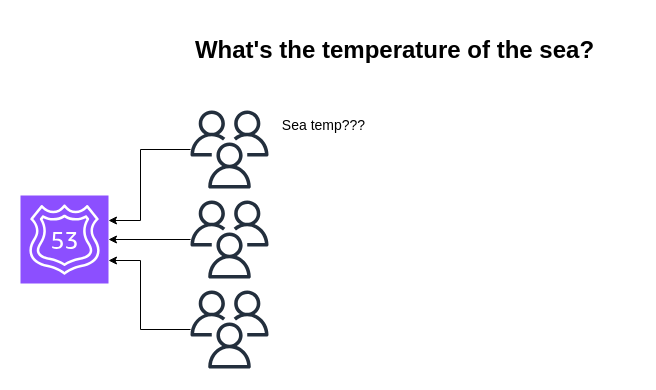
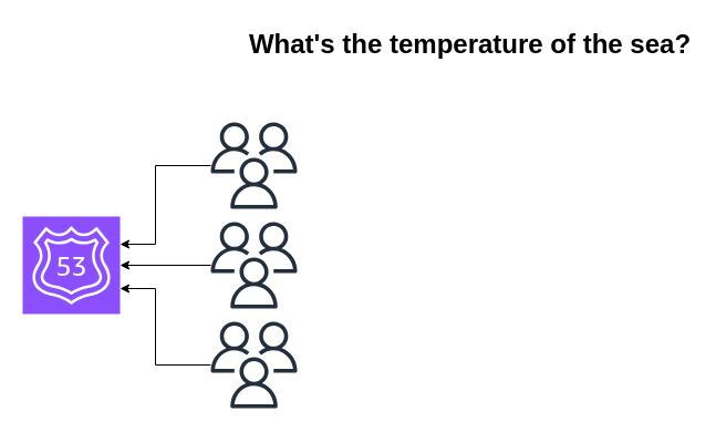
  <mxCell id="0" />
  <mxCell id="1" parent="0" />
  <mxCell id="2" style="edgeStyle=orthogonalEdgeStyle;rounded=0;orthogonalLoop=1;jettySize=auto;html=1;" edge="1" parent="1" source="3" target="10"><mxGeometry relative="1" as="geometry"><mxPoint x="130" y="210" as="targetPoint" /><Array as="points"><mxPoint x="140" y="149" /><mxPoint x="140" y="220" /></Array></mxGeometry></mxCell>
  <mxCell id="3" value="" style="sketch=0;outlineConnect=0;fontColor=#232F3E;gradientColor=none;fillColor=#232F3D;strokeColor=none;dashed=0;verticalLabelPosition=bottom;verticalAlign=top;align=center;html=1;fontSize=12;fontStyle=0;aspect=fixed;pointerEvents=1;shape=mxgraph.aws4.users;" vertex="1" parent="1"><mxGeometry x="190" y="110" width="78" height="78" as="geometry" /></mxCell>
  <mxCell id="4" style="edgeStyle=orthogonalEdgeStyle;rounded=0;orthogonalLoop=1;jettySize=auto;html=1;" edge="1" parent="1" source="5" target="10"><mxGeometry relative="1" as="geometry"><mxPoint x="110" y="239" as="targetPoint" /></mxGeometry></mxCell>
  <mxCell id="5" value="" style="sketch=0;outlineConnect=0;fontColor=#232F3E;gradientColor=none;fillColor=#232F3D;strokeColor=none;dashed=0;verticalLabelPosition=bottom;verticalAlign=top;align=center;html=1;fontSize=12;fontStyle=0;aspect=fixed;pointerEvents=1;shape=mxgraph.aws4.users;" vertex="1" parent="1"><mxGeometry x="190" y="200" width="78" height="78" as="geometry" /></mxCell>
  <mxCell id="6" style="edgeStyle=orthogonalEdgeStyle;rounded=0;orthogonalLoop=1;jettySize=auto;html=1;" edge="1" parent="1" source="7" target="10"><mxGeometry relative="1" as="geometry"><mxPoint x="100" y="290" as="targetPoint" /><Array as="points"><mxPoint x="140" y="329" /><mxPoint x="140" y="260" /></Array></mxGeometry></mxCell>
  <mxCell id="7" value="" style="sketch=0;outlineConnect=0;fontColor=#232F3E;gradientColor=none;fillColor=#232F3D;strokeColor=none;dashed=0;verticalLabelPosition=bottom;verticalAlign=top;align=center;html=1;fontSize=12;fontStyle=0;aspect=fixed;pointerEvents=1;shape=mxgraph.aws4.users;" vertex="1" parent="1"><mxGeometry x="190" y="290" width="78" height="78" as="geometry" /></mxCell>
- <mxCell id="8" value="&lt;font style=&quot;font-size: 24px;&quot;&gt;&lt;b style=&quot;&quot;&gt;What's the temperature of the sea?&lt;/b&gt;&lt;/font&gt;" style="text;html=1;align=center;verticalAlign=middle;resizable=0;points=[];autosize=1;strokeColor=none;fillColor=none;" vertex="1" parent="1"><mxGeometry x="184" y="30" width="420" height="40" as="geometry" /></mxCell>
- <mxCell id="9" value="&lt;font style=&quot;font-size: 14px;&quot;&gt;Sea temp???&lt;/font&gt;" style="text;html=1;align=center;verticalAlign=middle;resizable=0;points=[];autosize=1;strokeColor=none;fillColor=none;" vertex="1" parent="1"><mxGeometry x="268" y="110" width="110" height="30" as="geometry" /></mxCell>
+ <mxCell id="8" value="&lt;font style=&quot;font-size: 24px;&quot;&gt;&lt;b style=&quot;&quot;&gt;What's the temperature of the sea?&lt;/b&gt;&lt;/font&gt;" style="text;html=1;align=center;verticalAlign=middle;resizable=0;points=[];autosize=1;strokeColor=none;fillColor=none;" vertex="1" parent="1"><mxGeometry x="214" y="20" width="420" height="40" as="geometry" /></mxCell>
  <mxCell id="10" value="" style="sketch=0;points=[[0,0,0],[0.25,0,0],[0.5,0,0],[0.75,0,0],[1,0,0],[0,1,0],[0.25,1,0],[0.5,1,0],[0.75,1,0],[1,1,0],[0,0.25,0],[0,0.5,0],[0,0.75,0],[1,0.25,0],[1,0.5,0],[1,0.75,0]];outlineConnect=0;fontColor=#232F3E;fillColor=#8C4FFF;strokeColor=#ffffff;dashed=0;verticalLabelPosition=bottom;verticalAlign=top;align=center;html=1;fontSize=12;fontStyle=0;aspect=fixed;shape=mxgraph.aws4.resourceIcon;resIcon=mxgraph.aws4.route_53;" vertex="1" parent="1"><mxGeometry x="20" y="195" width="88" height="88" as="geometry" /></mxCell>
